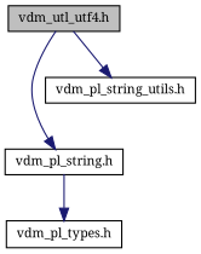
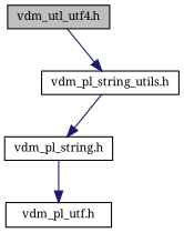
  digraph {
    fontname="Noto Serif"
    node [color=black fontname="Noto Serif" fontsize=10 shape=record]
    edge [color=midnightblue fontname="Noto Serif" fontsize=10 labelfontname=FreeSans labelfontsize=10 style=solid]
    n1 [fillcolor=grey75 fontcolor=black height=0.2 label="vdm_utl_utf4.h" style=filled width=0.4]
    n2 [height=0.2 label="vdm_pl_string.h" width=0.4]
    n3 [height=0.2 label="vdm_pl_string_utils.h" width=0.4]
-   n4 [height=0.2 label="vdm_pl_types.h" width=0.4]
-   n1 -> n2
+   n4 [height=0.2 label="vdm_pl_utf.h" width=0.4]
+   n3 -> n2
    n1 -> n3
    n2 -> n4
  }
